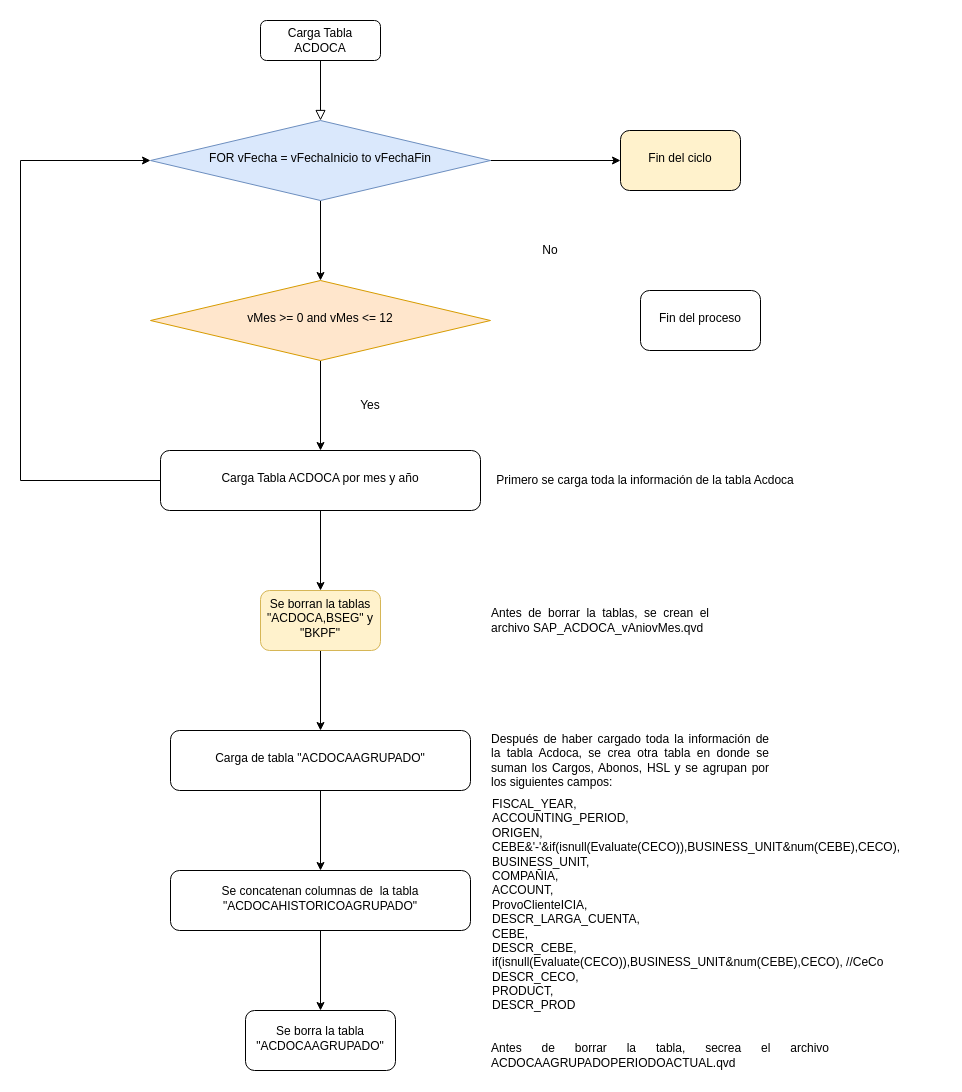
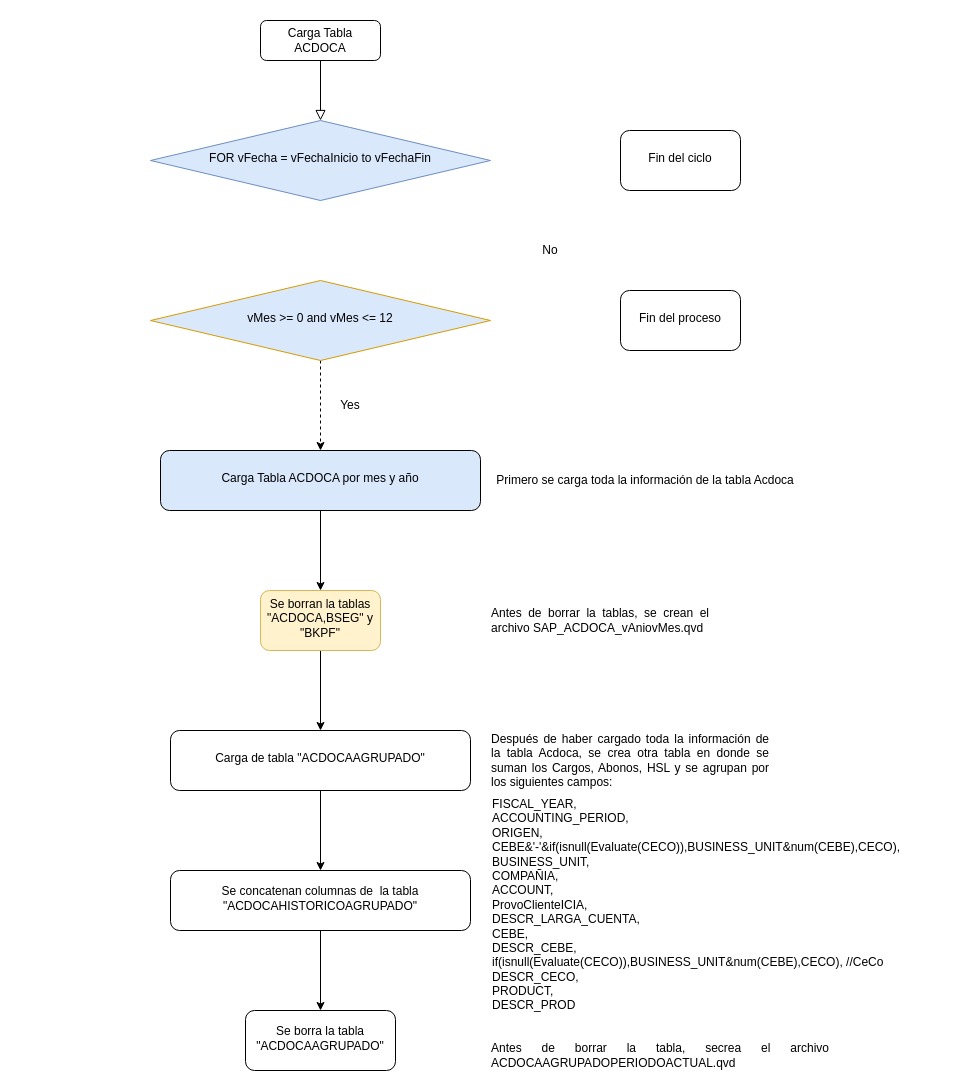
  <mxCell id="0" />
  <mxCell id="1" parent="0" />
  <mxCell id="2" value="" style="rounded=0;html=1;jettySize=auto;orthogonalLoop=1;fontSize=11;endArrow=block;endFill=0;endSize=8;strokeWidth=1;shadow=0;labelBackgroundColor=none;edgeStyle=orthogonalEdgeStyle;" edge="1" parent="1" source="3" target="6"><mxGeometry relative="1" as="geometry" /></mxCell>
  <mxCell id="3" value="Carga Tabla ACDOCA" style="rounded=1;whiteSpace=wrap;html=1;fontSize=12;glass=0;strokeWidth=1;shadow=0;" vertex="1" parent="1"><mxGeometry x="260" y="20" width="120" height="40" as="geometry" /></mxCell>
- <mxCell id="4" value="" style="edgeStyle=orthogonalEdgeStyle;rounded=0;orthogonalLoop=1;jettySize=auto;html=1;" edge="1" parent="1" source="6" target="7"><mxGeometry relative="1" as="geometry" /></mxCell>
- <mxCell id="5" value="" style="edgeStyle=orthogonalEdgeStyle;rounded=0;orthogonalLoop=1;jettySize=auto;html=1;" edge="1" parent="1" source="6" target="10"><mxGeometry relative="1" as="geometry" /></mxCell>
  <mxCell id="6" value="FOR vFecha = vFechaInicio to vFechaFin" style="rhombus;whiteSpace=wrap;html=1;shadow=0;fontFamily=Helvetica;fontSize=12;align=center;strokeWidth=1;spacing=6;spacingTop=-4;fillColor=#dae8fc;strokeColor=#6c8ebf;" vertex="1" parent="1"><mxGeometry x="150" y="120" width="340" height="80" as="geometry" /></mxCell>
- <mxCell id="7" value="Fin del ciclo" style="rounded=1;whiteSpace=wrap;html=1;shadow=0;strokeWidth=1;spacing=6;spacingTop=-4;fillColor=#fff2cc;" vertex="1" parent="1"><mxGeometry x="620" y="130" width="120" height="60" as="geometry" /></mxCell>
+ <mxCell id="7" value="Fin del ciclo" style="rounded=1;whiteSpace=wrap;html=1;shadow=0;strokeWidth=1;spacing=6;spacingTop=-4;" vertex="1" parent="1"><mxGeometry x="620" y="130" width="120" height="60" as="geometry" /></mxCell>
  <mxCell id="8" value="No" style="text;html=1;strokeColor=none;fillColor=none;align=center;verticalAlign=middle;whiteSpace=wrap;rounded=0;" vertex="1" parent="1"><mxGeometry x="520" y="235" width="60" height="30" as="geometry" /></mxCell>
- <mxCell id="9" value="" style="edgeStyle=orthogonalEdgeStyle;rounded=0;orthogonalLoop=1;jettySize=auto;html=1;" edge="1" parent="1" source="10" target="13"><mxGeometry relative="1" as="geometry" /></mxCell>
- <mxCell id="10" value="vMes &amp;gt;= 0 and vMes &amp;lt;= 12" style="rhombus;whiteSpace=wrap;html=1;shadow=0;fontFamily=Helvetica;fontSize=12;align=center;strokeWidth=1;spacing=6;spacingTop=-4;fillColor=#ffe6cc;strokeColor=#d79b00;" vertex="1" parent="1"><mxGeometry x="150" y="280" width="340" height="80" as="geometry" /></mxCell>
- <mxCell id="11" value="Fin del proceso" style="rounded=1;whiteSpace=wrap;html=1;shadow=0;strokeWidth=1;spacing=6;spacingTop=-4;" vertex="1" parent="1"><mxGeometry x="640" y="290" width="120" height="60" as="geometry" /></mxCell>
+ <mxCell id="9" value="" style="edgeStyle=orthogonalEdgeStyle;rounded=0;orthogonalLoop=1;jettySize=auto;html=1;dashed=1;" edge="1" parent="1" source="10" target="13"><mxGeometry relative="1" as="geometry" /></mxCell>
+ <mxCell id="10" value="vMes &amp;gt;= 0 and vMes &amp;lt;= 12" style="rhombus;whiteSpace=wrap;html=1;shadow=0;fontFamily=Helvetica;fontSize=12;align=center;strokeWidth=1;spacing=6;spacingTop=-4;fillColor=#dae8fc;strokeColor=#d79b00;" vertex="1" parent="1"><mxGeometry x="150" y="280" width="340" height="80" as="geometry" /></mxCell>
+ <mxCell id="11" value="Fin del proceso" style="rounded=1;whiteSpace=wrap;html=1;shadow=0;strokeWidth=1;spacing=6;spacingTop=-4;" vertex="1" parent="1"><mxGeometry x="620" y="290" width="120" height="60" as="geometry" /></mxCell>
  <mxCell id="12" value="" style="edgeStyle=orthogonalEdgeStyle;rounded=0;orthogonalLoop=1;jettySize=auto;html=1;" edge="1" parent="1" source="13" target="16"><mxGeometry relative="1" as="geometry" /></mxCell>
- <mxCell id="13" value="Carga Tabla ACDOCA por mes y año" style="rounded=1;whiteSpace=wrap;html=1;shadow=0;strokeWidth=1;spacing=6;spacingTop=-4;" vertex="1" parent="1"><mxGeometry x="160" y="450" width="320" height="60" as="geometry" /></mxCell>
- <mxCell id="14" value="" style="edgeStyle=elbowEdgeStyle;elbow=horizontal;endArrow=classic;html=1;rounded=0;exitX=0;exitY=0.5;exitDx=0;exitDy=0;entryX=0;entryY=0.5;entryDx=0;entryDy=0;" edge="1" parent="1" source="13" target="6"><mxGeometry width="50" height="50" relative="1" as="geometry"><mxPoint x="370" y="320" as="sourcePoint" /><mxPoint x="420" y="270" as="targetPoint" /><Array as="points"><mxPoint x="20" y="200" /><mxPoint x="30" y="370" /></Array></mxGeometry></mxCell>
+ <mxCell id="13" value="Carga Tabla ACDOCA por mes y año" style="rounded=1;whiteSpace=wrap;html=1;shadow=0;strokeWidth=1;spacing=6;spacingTop=-4;fillColor=#dae8fc;" vertex="1" parent="1"><mxGeometry x="160" y="450" width="320" height="60" as="geometry" /></mxCell>
  <mxCell id="15" value="" style="edgeStyle=orthogonalEdgeStyle;rounded=0;orthogonalLoop=1;jettySize=auto;html=1;" edge="1" parent="1" source="16" target="18"><mxGeometry relative="1" as="geometry" /></mxCell>
  <mxCell id="16" value="Se borran la tablas &quot;ACDOCA,BSEG&quot; y &quot;BKPF&quot;" style="rounded=1;whiteSpace=wrap;html=1;shadow=0;strokeWidth=1;spacing=6;spacingTop=-4;fillColor=#fff2cc;strokeColor=#d6b656;" vertex="1" parent="1"><mxGeometry x="260" y="590" width="120" height="60" as="geometry" /></mxCell>
  <mxCell id="17" value="" style="edgeStyle=orthogonalEdgeStyle;rounded=0;orthogonalLoop=1;jettySize=auto;html=1;" edge="1" parent="1" source="18" target="21"><mxGeometry relative="1" as="geometry" /></mxCell>
  <mxCell id="18" value="Carga de tabla &quot;ACDOCAAGRUPADO&quot;" style="whiteSpace=wrap;html=1;rounded=1;shadow=0;strokeWidth=1;spacing=6;spacingTop=-4;" vertex="1" parent="1"><mxGeometry x="170" y="730" width="300" height="60" as="geometry" /></mxCell>
  <mxCell id="19" value="&lt;div style=&quot;text-align: justify;&quot;&gt;&lt;span style=&quot;background-color: initial;&quot;&gt;Después de haber cargado toda la información de la tabla Acdoca, se crea otra tabla en donde se suman los Cargos, Abonos, HSL y se agrupan por los siguientes campos:&lt;/span&gt;&lt;/div&gt;" style="text;html=1;strokeColor=none;fillColor=none;align=center;verticalAlign=middle;whiteSpace=wrap;rounded=0;" vertex="1" parent="1"><mxGeometry x="490" y="745" width="280" height="30" as="geometry" /></mxCell>
  <mxCell id="20" value="" style="edgeStyle=orthogonalEdgeStyle;rounded=0;orthogonalLoop=1;jettySize=auto;html=1;" edge="1" parent="1" source="21" target="22"><mxGeometry relative="1" as="geometry" /></mxCell>
  <mxCell id="21" value="Se concatenan columnas de&amp;nbsp; la tabla &quot;ACDOCAHISTORICOAGRUPADO&quot;" style="whiteSpace=wrap;html=1;rounded=1;shadow=0;strokeWidth=1;spacing=6;spacingTop=-4;" vertex="1" parent="1"><mxGeometry x="170" y="870" width="300" height="60" as="geometry" /></mxCell>
  <mxCell id="22" value="Se borra la tabla &quot;ACDOCAAGRUPADO&quot;" style="rounded=1;whiteSpace=wrap;html=1;shadow=0;strokeWidth=1;spacing=6;spacingTop=-4;" vertex="1" parent="1"><mxGeometry x="245" y="1010" width="150" height="60" as="geometry" /></mxCell>
  <mxCell id="23" value="&lt;div style=&quot;text-align: justify;&quot;&gt;&lt;span style=&quot;background-color: initial;&quot;&gt;Antes de borrar la tablas, se crean el archivo SAP_ACDOCA_vAniovMes.qvd&lt;/span&gt;&lt;/div&gt;" style="text;html=1;strokeColor=none;fillColor=none;align=center;verticalAlign=middle;whiteSpace=wrap;rounded=0;" vertex="1" parent="1"><mxGeometry x="490" y="605" width="220" height="30" as="geometry" /></mxCell>
  <mxCell id="24" value="&lt;div style=&quot;text-align: justify;&quot;&gt;&lt;span style=&quot;background-color: initial;&quot;&gt;Antes de borrar la tabla, secrea el archivo ACDOCAAGRUPADOPERIODOACTUAL.qvd&lt;/span&gt;&lt;/div&gt;" style="text;html=1;strokeColor=none;fillColor=none;align=center;verticalAlign=middle;whiteSpace=wrap;rounded=0;" vertex="1" parent="1"><mxGeometry x="490" y="1040" width="340" height="30" as="geometry" /></mxCell>
- <mxCell id="25" value="Yes" style="text;html=1;strokeColor=none;fillColor=none;align=center;verticalAlign=middle;whiteSpace=wrap;rounded=0;" vertex="1" parent="1"><mxGeometry x="340" y="390" width="60" height="30" as="geometry" /></mxCell>
+ <mxCell id="25" value="Yes" style="text;html=1;strokeColor=none;fillColor=none;align=center;verticalAlign=middle;whiteSpace=wrap;rounded=0;" vertex="1" parent="1"><mxGeometry x="320" y="390" width="60" height="30" as="geometry" /></mxCell>
  <mxCell id="26" value="Primero se carga toda la información de la tabla Acdoca" style="text;html=1;strokeColor=none;fillColor=none;align=center;verticalAlign=middle;whiteSpace=wrap;rounded=0;" vertex="1" parent="1"><mxGeometry x="490" y="465" width="310" height="30" as="geometry" /></mxCell>
  <mxCell id="27" value="FISCAL_YEAR,&#10;ACCOUNTING_PERIOD,&#10;ORIGEN,&#10;CEBE&amp;'-'&amp;if(isnull(Evaluate(CECO)),BUSINESS_UNIT&amp;num(CEBE),CECO),  &#10;BUSINESS_UNIT,   &#10;COMPAÑIA,&#10;ACCOUNT,    &#10;ProvoClienteICIA,&#10;DESCR_LARGA_CUENTA,&#10;CEBE,      &#10;DESCR_CEBE,&#10;if(isnull(Evaluate(CECO)),BUSINESS_UNIT&amp;num(CEBE),CECO),      //CeCo &#10;DESCR_CECO,&#10;PRODUCT,&#10;DESCR_PROD" style="text;whiteSpace=wrap;html=1;" vertex="1" parent="1"><mxGeometry x="490" y="790" width="450" height="240" as="geometry" /></mxCell>
